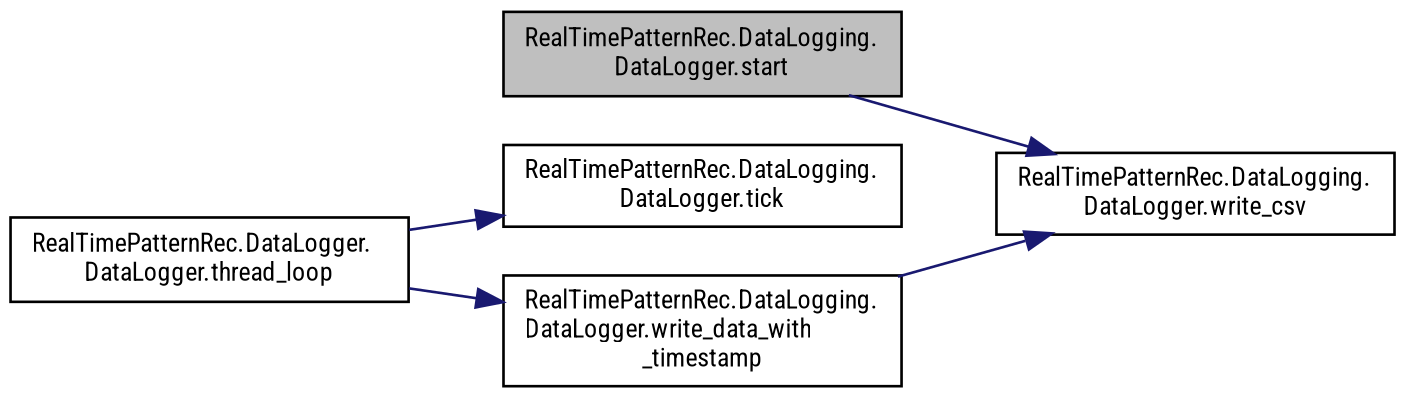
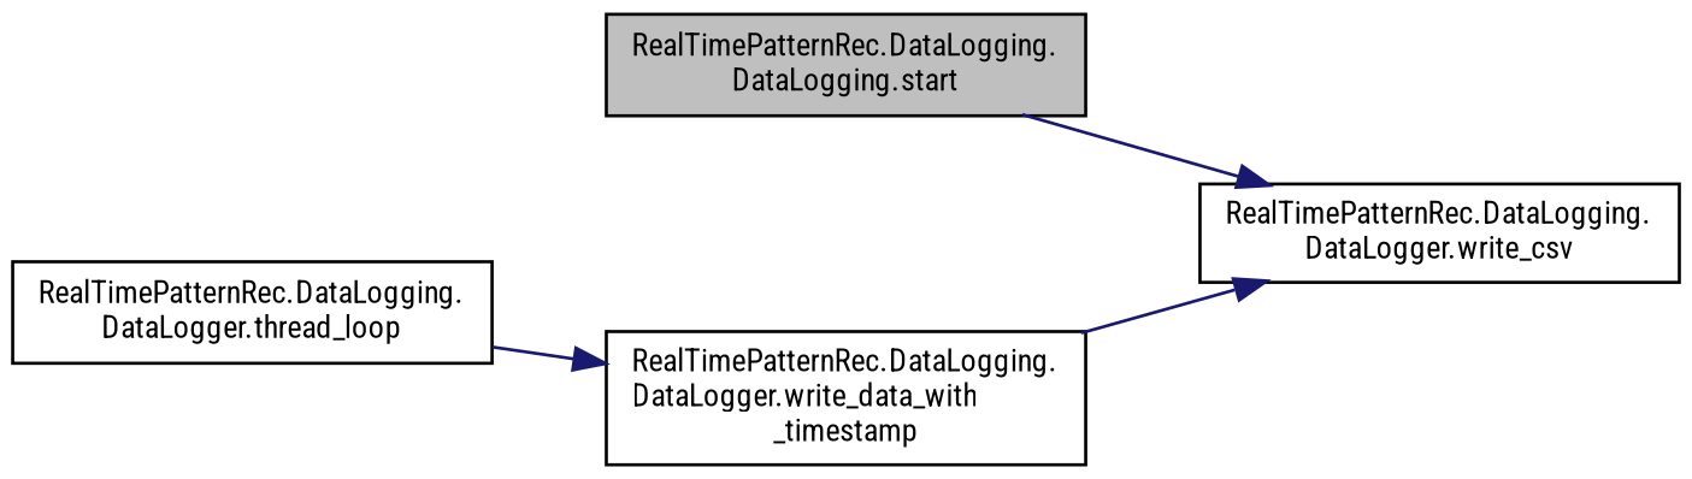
  digraph {
    fontname="Roboto Condensed"
    rankdir=LR
    node [color=black fillcolor=white fontname="Roboto Condensed" fontsize=10 shape=record style=filled]
    edge [color=midnightblue fontname="Roboto Condensed" fontsize=10 labelfontname=Helvetica labelfontsize=10 style=solid]
-   n1 [fillcolor=grey75 fontcolor=black height=0.2 label="RealTimePatternRec.DataLogging.\lDataLogger.start" width=0.4]
+   n1 [fillcolor=grey75 fontcolor=black height=0.2 label="RealTimePatternRec.DataLogging.\lDataLogging.start" width=0.4]
    n2 [height=0.2 label="RealTimePatternRec.DataLogging.\lDataLogger.write_csv" width=0.4]
-   n3 [height=0.2 label="RealTimePatternRec.DataLogger.\lDataLogger.thread_loop" width=0.4]
-   n4 [height=0.2 label="RealTimePatternRec.DataLogging.\lDataLogger.tick" width=0.4]
+   n3 [height=0.2 label="RealTimePatternRec.DataLogging.\lDataLogger.thread_loop" width=0.4]
    n5 [height=0.2 label="RealTimePatternRec.DataLogging.\lDataLogger.write_data_with\l_timestamp" width=0.4]
    n1 -> n2
-   n3 -> n4
    n3 -> n5
    n5 -> n2
  }
